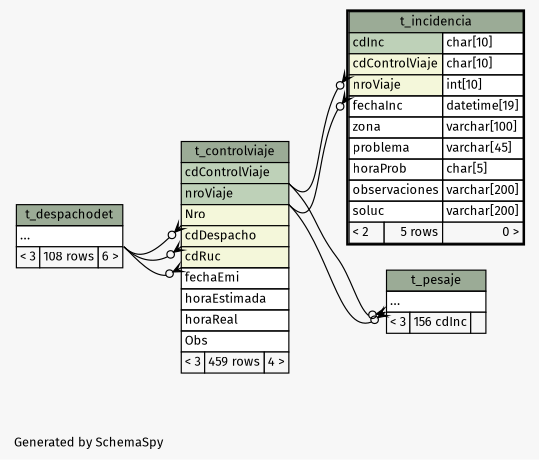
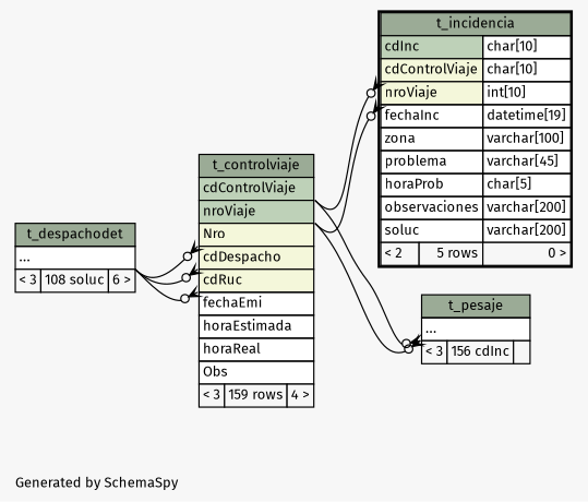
  digraph {
    bgcolor="#f7f7f7"
    fontname="Fira Sans"
    fontsize=11
    label="\nGenerated by SchemaSpy"
    labeljust=l
    nodesep=0.18
    rankdir=RL
    ranksep=0.46
    node [fontname="Fira Sans" fontsize=11 shape=plaintext]
    edge [arrowhead=none arrowsize=0.8 arrowtail=crowodot dir=back fontname="Fira Sans" headport="elipses:se" tailport="elipses:sw"]
-   n1 [label=<     <TABLE BORDER="0" CELLBORDER="1" CELLSPACING="0" BGCOLOR="#ffffff">       <TR><TD COLSPAN="3" BGCOLOR="#9bab96" ALIGN="CENTER">t_controlviaje</TD></TR>       <TR><TD PORT="cdControlViaje" COLSPAN="3" BGCOLOR="#bed1b8" ALIGN="LEFT">cdControlViaje</TD></TR>       <TR><TD PORT="nroViaje" COLSPAN="3" BGCOLOR="#bed1b8" ALIGN="LEFT">nroViaje</TD></TR>       <TR><TD PORT="Nro" COLSPAN="3" BGCOLOR="#f4f7da" ALIGN="LEFT">Nro</TD></TR>       <TR><TD PORT="cdDespacho" COLSPAN="3" BGCOLOR="#f4f7da" ALIGN="LEFT">cdDespacho</TD></TR>       <TR><TD PORT="cdRuc" COLSPAN="3" BGCOLOR="#f4f7da" ALIGN="LEFT">cdRuc</TD></TR>       <TR><TD PORT="fechaEmi" COLSPAN="3" ALIGN="LEFT">fechaEmi</TD></TR>       <TR><TD PORT="horaEstimada" COLSPAN="3" ALIGN="LEFT">horaEstimada</TD></TR>       <TR><TD PORT="horaReal" COLSPAN="3" ALIGN="LEFT">horaReal</TD></TR>       <TR><TD PORT="Obs" COLSPAN="3" ALIGN="LEFT">Obs</TD></TR>       <TR><TD ALIGN="LEFT" BGCOLOR="#f7f7f7">&lt; 3</TD><TD ALIGN="RIGHT" BGCOLOR="#f7f7f7">459 rows</TD><TD ALIGN="RIGHT" BGCOLOR="#f7f7f7">4 &gt;</TD></TR>     </TABLE>>]
-   n2 [label=<     <TABLE BORDER="0" CELLBORDER="1" CELLSPACING="0" BGCOLOR="#ffffff">       <TR><TD COLSPAN="3" BGCOLOR="#9bab96" ALIGN="CENTER">t_despachodet</TD></TR>       <TR><TD PORT="elipses" COLSPAN="3" ALIGN="LEFT">...</TD></TR>       <TR><TD ALIGN="LEFT" BGCOLOR="#f7f7f7">&lt; 3</TD><TD ALIGN="RIGHT" BGCOLOR="#f7f7f7">108 rows</TD><TD ALIGN="RIGHT" BGCOLOR="#f7f7f7">6 &gt;</TD></TR>     </TABLE>>]
+   n1 [label=<     <TABLE BORDER="0" CELLBORDER="1" CELLSPACING="0" BGCOLOR="#ffffff">       <TR><TD COLSPAN="3" BGCOLOR="#9bab96" ALIGN="CENTER">t_controlviaje</TD></TR>       <TR><TD PORT="cdControlViaje" COLSPAN="3" BGCOLOR="#bed1b8" ALIGN="LEFT">cdControlViaje</TD></TR>       <TR><TD PORT="nroViaje" COLSPAN="3" BGCOLOR="#bed1b8" ALIGN="LEFT">nroViaje</TD></TR>       <TR><TD PORT="Nro" COLSPAN="3" BGCOLOR="#f4f7da" ALIGN="LEFT">Nro</TD></TR>       <TR><TD PORT="cdDespacho" COLSPAN="3" BGCOLOR="#f4f7da" ALIGN="LEFT">cdDespacho</TD></TR>       <TR><TD PORT="cdRuc" COLSPAN="3" BGCOLOR="#f4f7da" ALIGN="LEFT">cdRuc</TD></TR>       <TR><TD PORT="fechaEmi" COLSPAN="3" ALIGN="LEFT">fechaEmi</TD></TR>       <TR><TD PORT="horaEstimada" COLSPAN="3" ALIGN="LEFT">horaEstimada</TD></TR>       <TR><TD PORT="horaReal" COLSPAN="3" ALIGN="LEFT">horaReal</TD></TR>       <TR><TD PORT="Obs" COLSPAN="3" ALIGN="LEFT">Obs</TD></TR>       <TR><TD ALIGN="LEFT" BGCOLOR="#f7f7f7">&lt; 3</TD><TD ALIGN="RIGHT" BGCOLOR="#f7f7f7">159 rows</TD><TD ALIGN="RIGHT" BGCOLOR="#f7f7f7">4 &gt;</TD></TR>     </TABLE>>]
+   n2 [label=<     <TABLE BORDER="0" CELLBORDER="1" CELLSPACING="0" BGCOLOR="#ffffff">       <TR><TD COLSPAN="3" BGCOLOR="#9bab96" ALIGN="CENTER">t_despachodet</TD></TR>       <TR><TD PORT="elipses" COLSPAN="3" ALIGN="LEFT">...</TD></TR>       <TR><TD ALIGN="LEFT" BGCOLOR="#f7f7f7">&lt; 3</TD><TD ALIGN="RIGHT" BGCOLOR="#f7f7f7">108 soluc</TD><TD ALIGN="RIGHT" BGCOLOR="#f7f7f7">6 &gt;</TD></TR>     </TABLE>>]
    n3 [label=<     <TABLE BORDER="2" CELLBORDER="1" CELLSPACING="0" BGCOLOR="#ffffff">       <TR><TD COLSPAN="3" BGCOLOR="#9bab96" ALIGN="CENTER">t_incidencia</TD></TR>       <TR><TD PORT="cdInc" COLSPAN="2" BGCOLOR="#bed1b8" ALIGN="LEFT">cdInc</TD><TD PORT="cdInc.type" ALIGN="LEFT">char[10]</TD></TR>       <TR><TD PORT="cdControlViaje" COLSPAN="2" BGCOLOR="#f4f7da" ALIGN="LEFT">cdControlViaje</TD><TD PORT="cdControlViaje.type" ALIGN="LEFT">char[10]</TD></TR>       <TR><TD PORT="nroViaje" COLSPAN="2" BGCOLOR="#f4f7da" ALIGN="LEFT">nroViaje</TD><TD PORT="nroViaje.type" ALIGN="LEFT">int[10]</TD></TR>       <TR><TD PORT="fechaInc" COLSPAN="2" ALIGN="LEFT">fechaInc</TD><TD PORT="fechaInc.type" ALIGN="LEFT">datetime[19]</TD></TR>       <TR><TD PORT="zona" COLSPAN="2" ALIGN="LEFT">zona</TD><TD PORT="zona.type" ALIGN="LEFT">varchar[100]</TD></TR>       <TR><TD PORT="problema" COLSPAN="2" ALIGN="LEFT">problema</TD><TD PORT="problema.type" ALIGN="LEFT">varchar[45]</TD></TR>       <TR><TD PORT="horaProb" COLSPAN="2" ALIGN="LEFT">horaProb</TD><TD PORT="horaProb.type" ALIGN="LEFT">char[5]</TD></TR>       <TR><TD PORT="observaciones" COLSPAN="2" ALIGN="LEFT">observaciones</TD><TD PORT="observaciones.type" ALIGN="LEFT">varchar[200]</TD></TR>       <TR><TD PORT="soluc" COLSPAN="2" ALIGN="LEFT">soluc</TD><TD PORT="soluc.type" ALIGN="LEFT">varchar[200]</TD></TR>       <TR><TD ALIGN="LEFT" BGCOLOR="#f7f7f7">&lt; 2</TD><TD ALIGN="RIGHT" BGCOLOR="#f7f7f7">5 rows</TD><TD ALIGN="RIGHT" BGCOLOR="#f7f7f7">0 &gt;</TD></TR>     </TABLE>>]
    n4 [label=<     <TABLE BORDER="0" CELLBORDER="1" CELLSPACING="0" BGCOLOR="#ffffff">       <TR><TD COLSPAN="3" BGCOLOR="#9bab96" ALIGN="CENTER">t_pesaje</TD></TR>       <TR><TD PORT="elipses" COLSPAN="3" ALIGN="LEFT">...</TD></TR>       <TR><TD ALIGN="LEFT" BGCOLOR="#f7f7f7">&lt; 3</TD><TD ALIGN="RIGHT" BGCOLOR="#f7f7f7">156 cdInc</TD><TD ALIGN="RIGHT" BGCOLOR="#f7f7f7">  </TD></TR>     </TABLE>>]
    n1 -> n2 [tailport="cdDespacho:sw"]
    n1 -> n2 [tailport="cdRuc:sw"]
    n1 -> n2 [tailport="Nro:sw"]
    n3 -> n1 [headport="cdControlViaje:se" tailport="cdControlViaje:sw"]
    n3 -> n1 [headport="nroViaje:se" tailport="nroViaje:sw"]
    n4 -> n1 [headport="cdControlViaje:se"]
    n4 -> n1 [headport="nroViaje:se"]
  }
